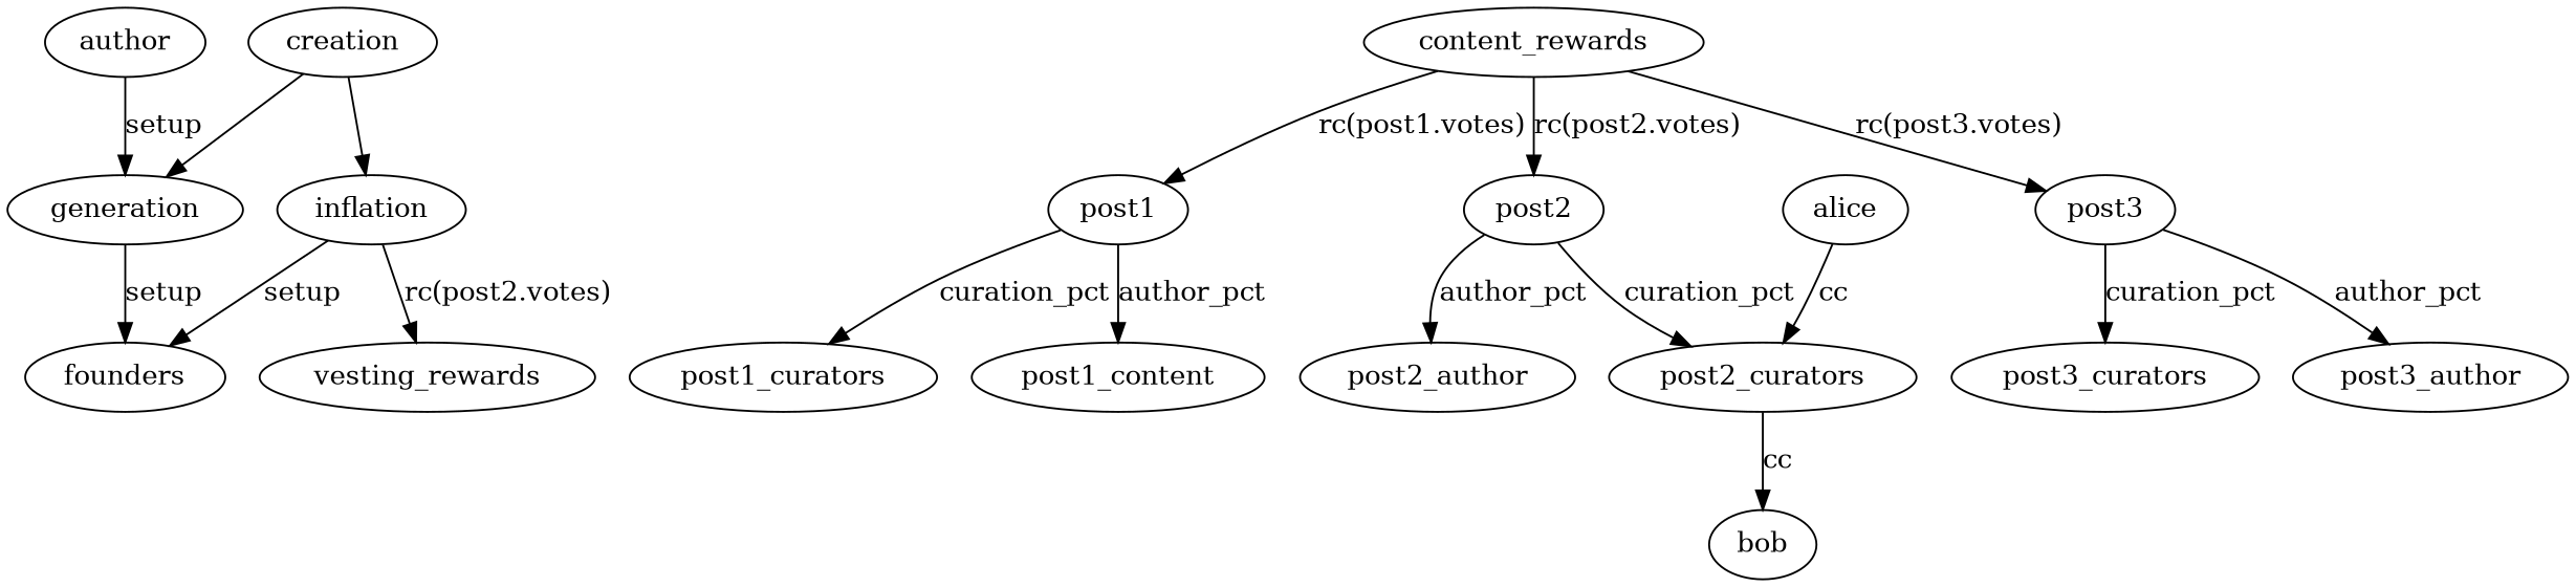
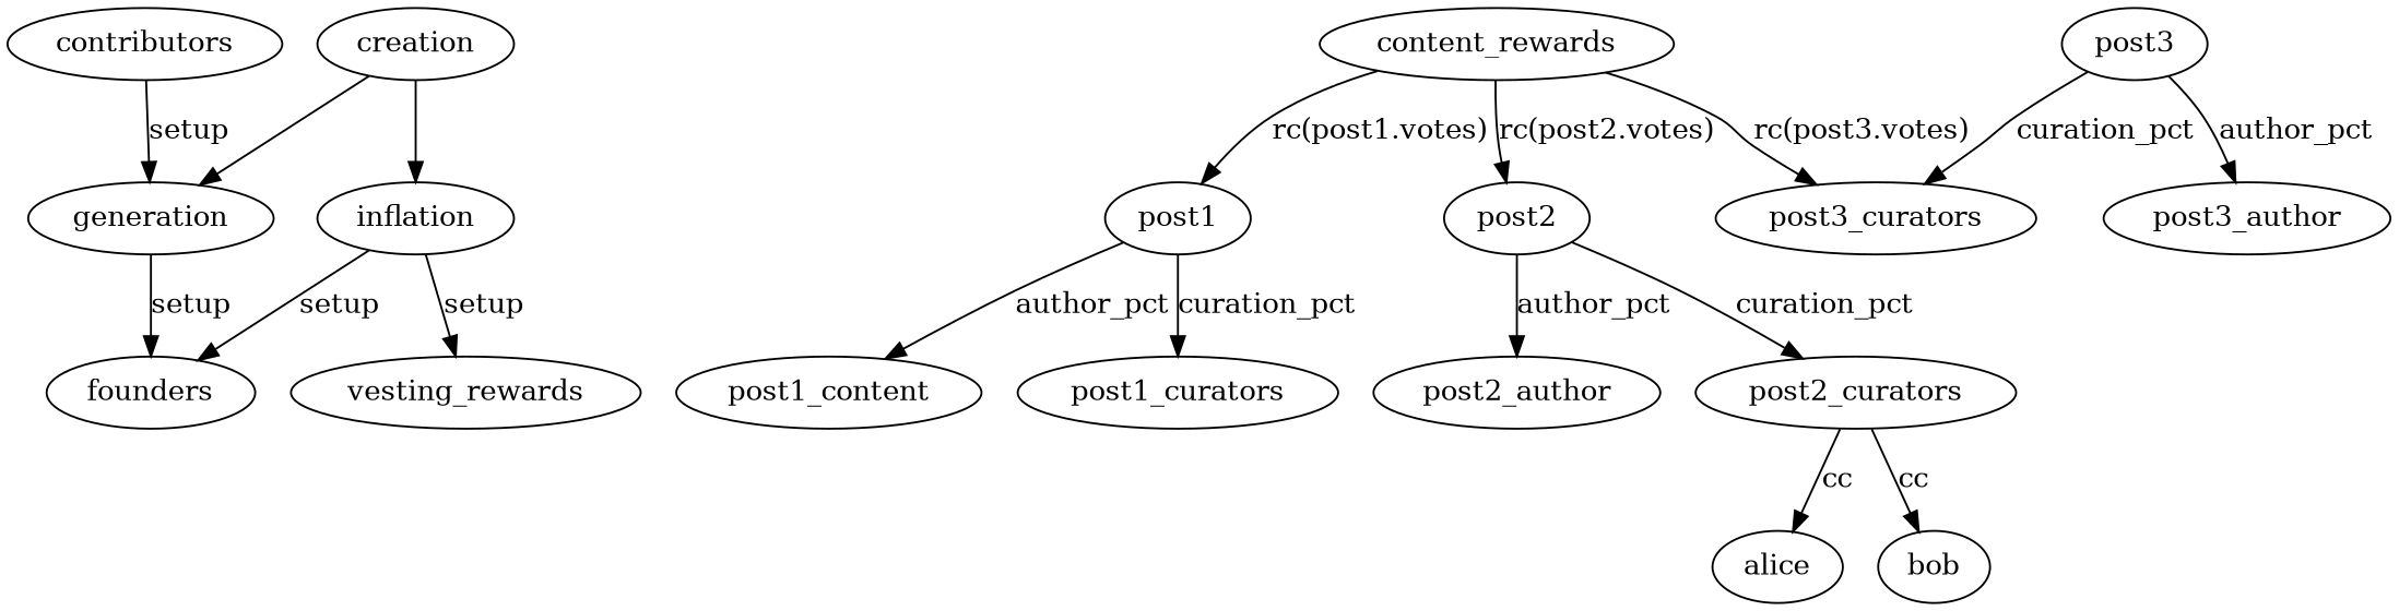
  digraph {
    creation
    generation
    inflation
    founders
    vesting_rewards
-   contributors [label=author]
+   contributors
    content_rewards
    post1
    post2
    post3
    n11 [label=post1_content]
    post1_curators
    post2_author
    post2_curators
    post3_author
    post3_curators
    alice
    bob
    creation -> generation
    creation -> inflation
    generation -> founders [label=setup]
    inflation -> founders [label=setup]
-   inflation -> vesting_rewards [label="rc(post2.votes)"]
+   inflation -> vesting_rewards [label=setup]
    contributors -> generation [label=setup]
    content_rewards -> post1 [label="rc(post1.votes)"]
    content_rewards -> post2 [label="rc(post2.votes)"]
-   content_rewards -> post3 [label="rc(post3.votes)"]
+   content_rewards -> post3_curators [label="rc(post3.votes)"]
    post1 -> n11 [label=author_pct]
    post1 -> post1_curators [label=curation_pct]
    post2 -> post2_author [label=author_pct]
    post2 -> post2_curators [label=curation_pct]
    post3 -> post3_author [label=author_pct]
    post3 -> post3_curators [label=curation_pct]
-   alice -> post2_curators [label=cc]
+   post2_curators -> alice [label=cc]
    post2_curators -> bob [label=cc]
  }
